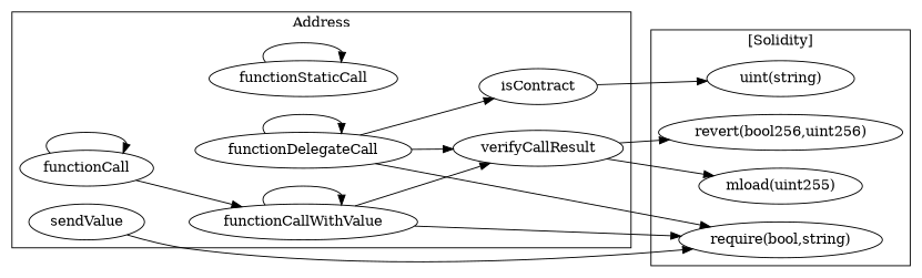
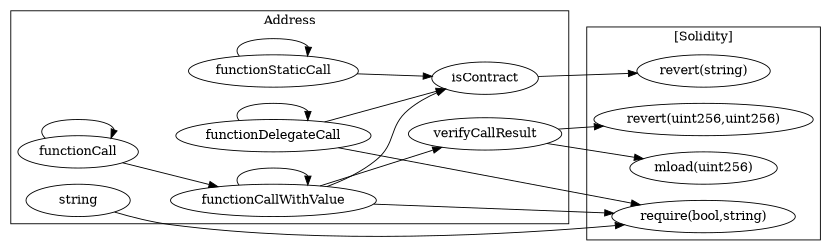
  strict digraph {
    rankdir=LR
    n1 [label=functionDelegateCall]
    n2 [label=isContract]
    n3 [label=verifyCallResult]
    n4 [label=functionCallWithValue]
    n5 [label=functionStaticCall]
    n6 [label=functionCall]
-   n7 [label=sendValue]
+   n7 [label=string]
    "require(bool,string)"
-   "revert(string)" [label="uint(string)"]
-   "revert(uint256,uint256)" [label="revert(bool256,uint256)"]
-   "mload(uint256)" [label="mload(uint255)"]
+   "revert(string)"
+   "revert(uint256,uint256)"
+   "mload(uint256)"
    subgraph cluster_1 {
      label=Address
      n1
      n2
      n3
      n4
      n5
      n6
      n7
    }
    subgraph cluster_2 {
      label="[Solidity]"
      "require(bool,string)"
      "revert(string)"
      "revert(uint256,uint256)"
      "mload(uint256)"
    }
    n1 -> n1
    n1 -> n2
-   n1 -> n3
    n1 -> "require(bool,string)"
    n2 -> "revert(string)"
    n3 -> "revert(uint256,uint256)"
    n3 -> "mload(uint256)"
+   n4 -> n2
    n4 -> n3
    n4 -> n4
    n4 -> "require(bool,string)"
+   n5 -> n2
    n5 -> n5
    n6 -> n4
    n6 -> n6
    n7 -> "require(bool,string)"
  }
